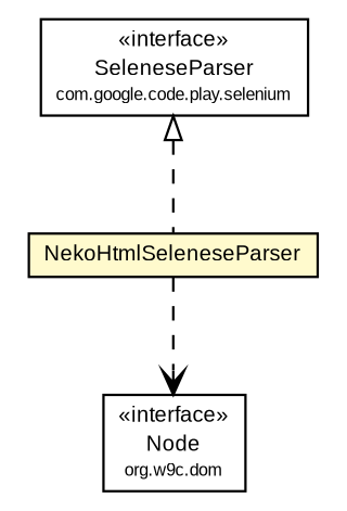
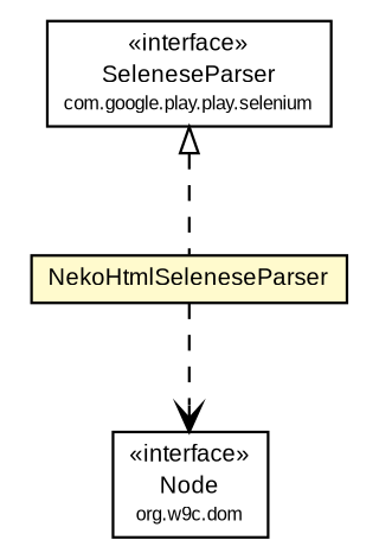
  digraph {
    node [fontcolor=black fontname=arial fontsize=9.0 shape=plaintext]
    edge [fontname=arial headport=p labelfontname=arial labelfontsize=10 style=dashed tailport=p]
    n1 [label=<<table border="0" cellborder="1" cellspacing="0" cellpadding="2" port="p" bgcolor="lemonChiffon" href="./NekoHtmlSeleneseParser.html"> 		<tr><td><table border="0" cellspacing="0" cellpadding="1"> 			<tr><td> NekoHtmlSeleneseParser </td></tr> 		</table></td></tr> 		</table>>]
    n2 [label=<<table border="0" cellborder="1" cellspacing="0" cellpadding="2" port="p" href="http://java.sun.com/j2se/1.4.2/docs/api/org/w3c/dom/Node.html"> 		<tr><td><table border="0" cellspacing="0" cellpadding="1"> 			<tr><td> &laquo;interface&raquo; </td></tr> 			<tr><td> Node </td></tr> 			<tr><td><font point-size="7.0"> org.w9c.dom </font></td></tr> 		</table></td></tr> 		</table>>]
-   n3 [label=<<table border="0" cellborder="1" cellspacing="0" cellpadding="2" port="p" href="../SeleneseParser.html"> 		<tr><td><table border="0" cellspacing="0" cellpadding="1"> 			<tr><td> &laquo;interface&raquo; </td></tr> 			<tr><td> SeleneseParser </td></tr> 			<tr><td><font point-size="7.0"> com.google.code.play.selenium </font></td></tr> 		</table></td></tr> 		</table>>]
+   n3 [label=<<table border="0" cellborder="1" cellspacing="0" cellpadding="2" port="p" href="../SeleneseParser.html"> 		<tr><td><table border="0" cellspacing="0" cellpadding="1"> 			<tr><td> &laquo;interface&raquo; </td></tr> 			<tr><td> SeleneseParser </td></tr> 			<tr><td><font point-size="7.0"> com.google.play.play.selenium </font></td></tr> 		</table></td></tr> 		</table>>]
    n1 -> n2 [arrowhead=open color=black fontcolor=black fontsize=10.0]
    n3 -> n1 [arrowtail=empty dir=back fontsize=10]
  }
